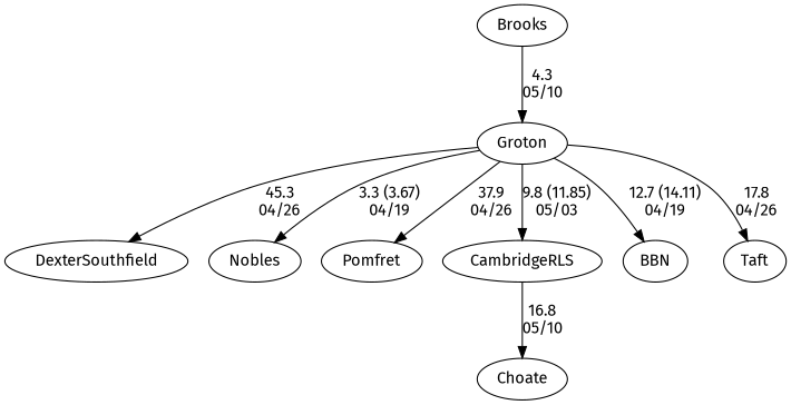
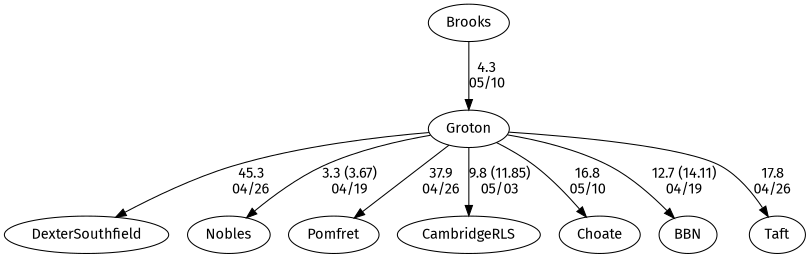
  digraph {
    fontname="Fira Sans"
    node [fontname="Fira Sans"]
    edge [fontname="Fira Sans" random=random]
    Brooks
    Groton
    DexterSouthfield
    Nobles
    Pomfret
    CambridgeRLS
    Choate
    BBN
    Taft
    Brooks -> Groton [label="4.3\n05/10" weight=96]
    Groton -> DexterSouthfield [label="45.3\n04/26" weight=55]
    Groton -> Nobles [label="3.3 (3.67)\n04/19" weight=97]
    Groton -> Pomfret [label="37.9\n04/26" weight=63]
    Groton -> CambridgeRLS [label="9.8 (11.85)\n05/03" weight=91]
-   CambridgeRLS -> Choate [label="16.8\n05/10" weight=84]
+   Groton -> Choate [label="16.8\n05/10" weight=84]
    Groton -> BBN [label="12.7 (14.11)\n04/19" weight=88]
    Groton -> Taft [label="17.8\n04/26" weight=83]
  }
